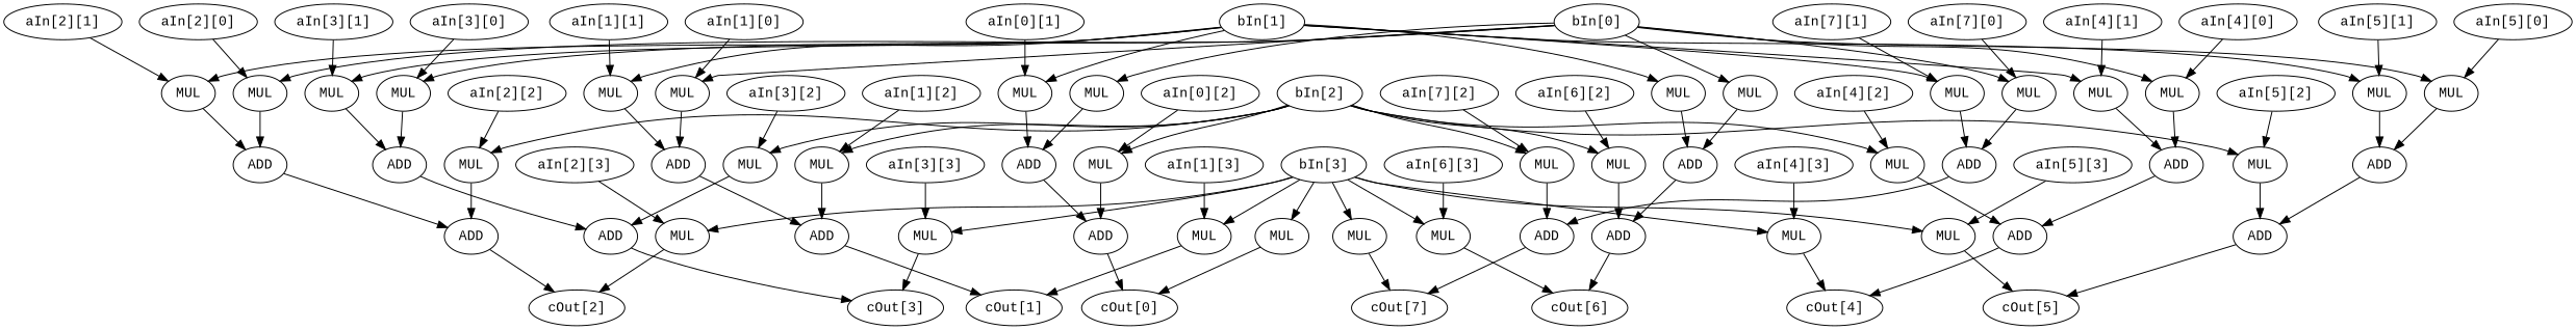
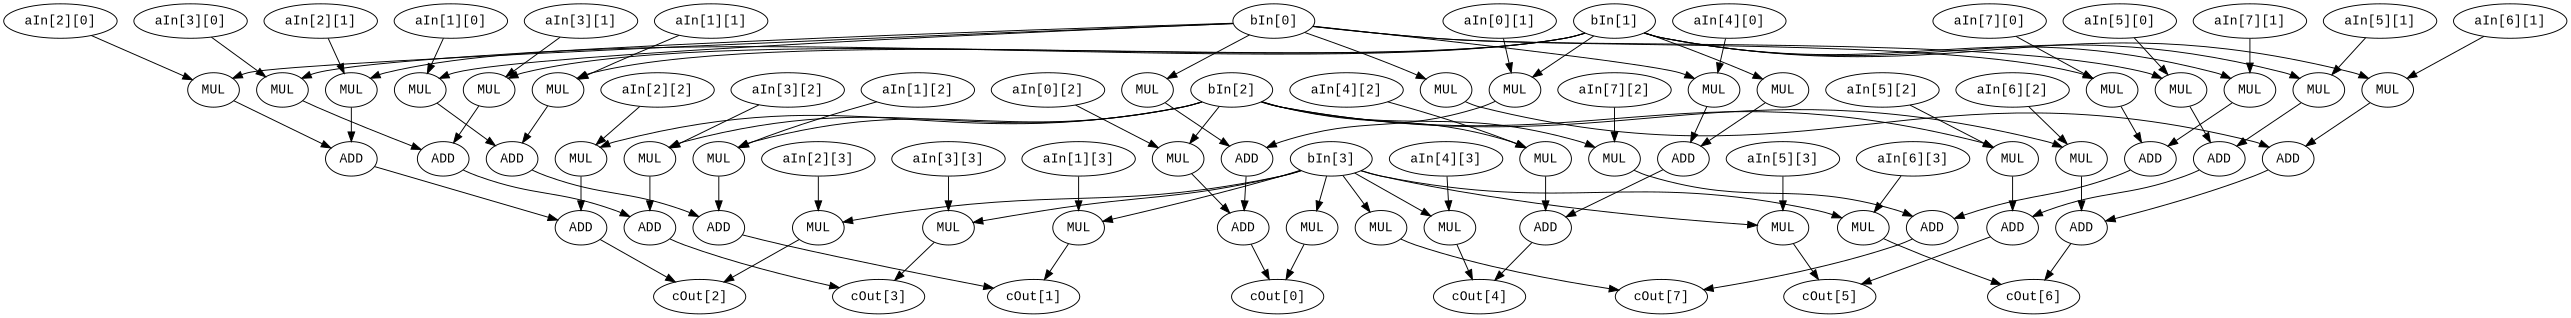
  digraph {
    fontname="Liberation Mono"
    node [fontname="Liberation Mono"]
    edge [fontname="Liberation Mono"]
    n1 [label=MUL]
    n2 [label=ADD]
    n3 [label="aIn[0][1]"]
    n4 [label=MUL]
    n5 [label="aIn[0][2]"]
    n6 [label=MUL]
    n7 [label=ADD]
    n8 [label=MUL]
    n9 [label="cOut[0]"]
    n10 [label="aIn[1][0]"]
    n11 [label=MUL]
    n12 [label=ADD]
    n13 [label="aIn[1][1]"]
    n14 [label=MUL]
    n15 [label="aIn[1][2]"]
    n16 [label=MUL]
    n17 [label=ADD]
    n18 [label="aIn[1][3]"]
    n19 [label=MUL]
    n20 [label="cOut[1]"]
    n21 [label="aIn[2][0]"]
    n22 [label=MUL]
    n23 [label=ADD]
    n24 [label="aIn[2][1]"]
    n25 [label=MUL]
    n26 [label="aIn[2][2]"]
    n27 [label=MUL]
    n28 [label=ADD]
    n29 [label="aIn[2][3]"]
    n30 [label=MUL]
    n31 [label="cOut[2]"]
    n32 [label="aIn[3][0]"]
    n33 [label=MUL]
    n34 [label=ADD]
    n35 [label="aIn[3][1]"]
    n36 [label=MUL]
    n37 [label="aIn[3][2]"]
    n38 [label=MUL]
    n39 [label=ADD]
    n40 [label="aIn[3][3]"]
    n41 [label=MUL]
    n42 [label="cOut[3]"]
    n43 [label="aIn[4][0]"]
    n44 [label=MUL]
    n45 [label=ADD]
-   n46 [label="aIn[4][1]"]
    n47 [label=MUL]
    n48 [label="aIn[4][2]"]
    n49 [label=MUL]
    n50 [label=ADD]
    n51 [label="aIn[4][3]"]
    n52 [label=MUL]
    n53 [label="cOut[4]"]
    n54 [label="aIn[5][0]"]
    n55 [label=MUL]
    n56 [label=ADD]
    n57 [label="aIn[5][1]"]
    n58 [label=MUL]
    n59 [label="aIn[5][2]"]
    n60 [label=MUL]
    n61 [label=ADD]
    n62 [label="aIn[5][3]"]
    n63 [label=MUL]
    n64 [label="cOut[5]"]
    n65 [label=MUL]
    n66 [label=ADD]
+   n67 [label="aIn[6][1]"]
    n68 [label=MUL]
    n69 [label="aIn[6][2]"]
    n70 [label=MUL]
    n71 [label=ADD]
    n72 [label="aIn[6][3]"]
    n73 [label=MUL]
    n74 [label="cOut[6]"]
    n75 [label="aIn[7][0]"]
    n76 [label=MUL]
    n77 [label=ADD]
    n78 [label="aIn[7][1]"]
    n79 [label=MUL]
    n80 [label="aIn[7][2]"]
    n81 [label=MUL]
    n82 [label=ADD]
    n83 [label=MUL]
    n84 [label="cOut[7]"]
    n85 [label="bIn[0]"]
    n86 [label="bIn[1]"]
    n87 [label="bIn[2]"]
    n88 [label="bIn[3]"]
    n1 -> n2
    n2 -> n7
    n3 -> n4
    n4 -> n2
    n5 -> n6
    n6 -> n7
    n7 -> n9
    n8 -> n9
    n10 -> n11
    n11 -> n12
    n12 -> n17
    n13 -> n14
    n14 -> n12
    n15 -> n16
    n16 -> n17
    n17 -> n20
    n18 -> n19
    n19 -> n20
    n21 -> n22
    n22 -> n23
    n23 -> n28
    n24 -> n25
    n25 -> n23
    n26 -> n27
    n27 -> n28
    n28 -> n31
    n29 -> n30
    n30 -> n31
    n32 -> n33
    n33 -> n34
    n34 -> n39
    n35 -> n36
    n36 -> n34
    n37 -> n38
    n38 -> n39
    n39 -> n42
    n40 -> n41
    n41 -> n42
    n43 -> n44
    n44 -> n45
    n45 -> n50
-   n46 -> n47
    n47 -> n45
    n48 -> n49
    n49 -> n50
    n50 -> n53
    n51 -> n52
    n52 -> n53
    n54 -> n55
    n55 -> n56
    n56 -> n61
    n57 -> n58
    n58 -> n56
    n59 -> n60
    n60 -> n61
    n61 -> n64
    n62 -> n63
    n63 -> n64
    n65 -> n66
    n66 -> n71
+   n67 -> n68
    n68 -> n66
    n69 -> n70
    n70 -> n71
    n71 -> n74
    n72 -> n73
    n73 -> n74
    n75 -> n76
    n76 -> n77
    n77 -> n82
    n78 -> n79
    n79 -> n77
    n80 -> n81
    n81 -> n82
    n82 -> n84
    n83 -> n84
    n85 -> n1
    n85 -> n11
    n85 -> n22
    n85 -> n33
    n85 -> n44
    n85 -> n55
    n85 -> n65
    n85 -> n76
    n86 -> n4
    n86 -> n14
    n86 -> n25
    n86 -> n36
    n86 -> n47
    n86 -> n58
    n86 -> n68
    n86 -> n79
    n87 -> n6
    n87 -> n16
    n87 -> n27
    n87 -> n38
    n87 -> n49
    n87 -> n60
    n87 -> n70
    n87 -> n81
    n88 -> n8
    n88 -> n19
    n88 -> n30
    n88 -> n41
    n88 -> n52
    n88 -> n63
    n88 -> n73
    n88 -> n83
  }
